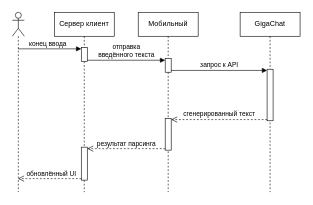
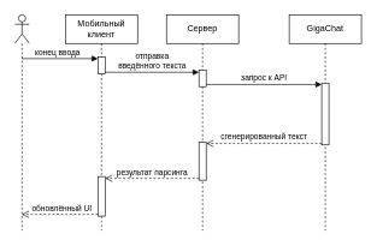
  <mxCell id="0" />
  <mxCell id="1" parent="0" />
- <mxCell id="2" value="Сервер клиент" style="shape=umlLifeline;perimeter=lifelinePerimeter;whiteSpace=wrap;html=1;container=1;dropTarget=0;collapsible=0;recursiveResize=0;outlineConnect=0;portConstraint=eastwest;newEdgeStyle={&quot;curved&quot;:0,&quot;rounded&quot;:0};" vertex="1" parent="1"><mxGeometry x="90" y="20" width="100" height="300" as="geometry" /></mxCell>
+ <mxCell id="2" value="Мобильный клиент" style="shape=umlLifeline;perimeter=lifelinePerimeter;whiteSpace=wrap;html=1;container=1;dropTarget=0;collapsible=0;recursiveResize=0;outlineConnect=0;portConstraint=eastwest;newEdgeStyle={&quot;curved&quot;:0,&quot;rounded&quot;:0};" vertex="1" parent="1"><mxGeometry x="90" y="20" width="100" height="300" as="geometry" /></mxCell>
  <mxCell id="3" value="" style="html=1;points=[[0,0,0,0,5],[0,1,0,0,-5],[1,0,0,0,5],[1,1,0,0,-5]];perimeter=orthogonalPerimeter;outlineConnect=0;targetShapes=umlLifeline;portConstraint=eastwest;newEdgeStyle={&quot;curved&quot;:0,&quot;rounded&quot;:0};" vertex="1" parent="2"><mxGeometry x="45" y="59" width="10" height="23" as="geometry" /></mxCell>
  <mxCell id="4" value="" style="html=1;points=[[0,0,0,0,5],[0,1,0,0,-5],[1,0,0,0,5],[1,1,0,0,-5]];perimeter=orthogonalPerimeter;outlineConnect=0;targetShapes=umlLifeline;portConstraint=eastwest;newEdgeStyle={&quot;curved&quot;:0,&quot;rounded&quot;:0};" vertex="1" parent="2"><mxGeometry x="45" y="225" width="10" height="55" as="geometry" /></mxCell>
- <mxCell id="5" value="Мобильный" style="shape=umlLifeline;perimeter=lifelinePerimeter;whiteSpace=wrap;html=1;container=1;dropTarget=0;collapsible=0;recursiveResize=0;outlineConnect=0;portConstraint=eastwest;newEdgeStyle={&quot;curved&quot;:0,&quot;rounded&quot;:0};size=40;" vertex="1" parent="1"><mxGeometry x="230" y="20" width="100" height="300" as="geometry" /></mxCell>
+ <mxCell id="5" value="Сервер" style="shape=umlLifeline;perimeter=lifelinePerimeter;whiteSpace=wrap;html=1;container=1;dropTarget=0;collapsible=0;recursiveResize=0;outlineConnect=0;portConstraint=eastwest;newEdgeStyle={&quot;curved&quot;:0,&quot;rounded&quot;:0};size=40;" vertex="1" parent="1"><mxGeometry x="230" y="20" width="100" height="300" as="geometry" /></mxCell>
  <mxCell id="6" value="" style="html=1;points=[[0,0,0,0,5],[0,1,0,0,-5],[1,0,0,0,5],[1,1,0,0,-5]];perimeter=orthogonalPerimeter;outlineConnect=0;targetShapes=umlLifeline;portConstraint=eastwest;newEdgeStyle={&quot;curved&quot;:0,&quot;rounded&quot;:0};" vertex="1" parent="5"><mxGeometry x="45" y="77" width="10" height="23" as="geometry" /></mxCell>
  <mxCell id="7" value="" style="html=1;points=[[0,0,0,0,5],[0,1,0,0,-5],[1,0,0,0,5],[1,1,0,0,-5]];perimeter=orthogonalPerimeter;outlineConnect=0;targetShapes=umlLifeline;portConstraint=eastwest;newEdgeStyle={&quot;curved&quot;:0,&quot;rounded&quot;:0};" vertex="1" parent="5"><mxGeometry x="45" y="177" width="10" height="53" as="geometry" /></mxCell>
  <mxCell id="8" value="GigaChat" style="shape=umlLifeline;perimeter=lifelinePerimeter;whiteSpace=wrap;html=1;container=1;dropTarget=0;collapsible=0;recursiveResize=0;outlineConnect=0;portConstraint=eastwest;newEdgeStyle={&quot;curved&quot;:0,&quot;rounded&quot;:0};size=40;" vertex="1" parent="1"><mxGeometry x="400" y="20" width="100" height="300" as="geometry" /></mxCell>
  <mxCell id="9" value="" style="html=1;points=[[0,0,0,0,5],[0,1,0,0,-5],[1,0,0,0,5],[1,1,0,0,-5]];perimeter=orthogonalPerimeter;outlineConnect=0;targetShapes=umlLifeline;portConstraint=eastwest;newEdgeStyle={&quot;curved&quot;:0,&quot;rounded&quot;:0};" vertex="1" parent="8"><mxGeometry x="45" y="95" width="10" height="86" as="geometry" /></mxCell>
  <mxCell id="10" value="отправка&lt;br&gt;введённого текста" style="html=1;verticalAlign=bottom;endArrow=block;curved=0;rounded=0;labelBackgroundColor=none;" edge="1" parent="1" target="6"><mxGeometry width="80" relative="1" as="geometry"><mxPoint x="145" y="100" as="sourcePoint" /><mxPoint x="250" y="100" as="targetPoint" /></mxGeometry></mxCell>
  <mxCell id="11" value="запрос к API" style="html=1;verticalAlign=bottom;endArrow=block;curved=0;rounded=0;labelBackgroundColor=none;" edge="1" parent="1"><mxGeometry width="80" relative="1" as="geometry"><mxPoint x="285" y="117" as="sourcePoint" /><mxPoint x="445" y="117" as="targetPoint" /></mxGeometry></mxCell>
  <mxCell id="12" value="сгенерированный текст" style="html=1;verticalAlign=bottom;endArrow=open;dashed=1;endSize=8;curved=0;rounded=0;labelBackgroundColor=none;" edge="1" parent="1"><mxGeometry relative="1" as="geometry"><mxPoint x="445" y="199" as="sourcePoint" /><mxPoint x="285" y="199" as="targetPoint" /></mxGeometry></mxCell>
  <mxCell id="13" value="" style="shape=umlLifeline;perimeter=lifelinePerimeter;whiteSpace=wrap;html=1;container=1;dropTarget=0;collapsible=0;recursiveResize=0;outlineConnect=0;portConstraint=eastwest;newEdgeStyle={&quot;curved&quot;:0,&quot;rounded&quot;:0};participant=umlActor;" vertex="1" parent="1"><mxGeometry x="20" y="20" width="20" height="300" as="geometry" /></mxCell>
  <mxCell id="14" value="конец ввода" style="html=1;verticalAlign=bottom;endArrow=block;curved=0;rounded=0;labelBackgroundColor=none;" edge="1" parent="1" source="13"><mxGeometry x="-0.062" width="80" relative="1" as="geometry"><mxPoint x="50.222" y="81" as="sourcePoint" /><mxPoint x="135" y="81" as="targetPoint" /><mxPoint as="offset" /></mxGeometry></mxCell>
  <mxCell id="15" value="результат парсинга" style="html=1;verticalAlign=bottom;endArrow=open;dashed=1;endSize=8;curved=0;rounded=0;labelBackgroundColor=none;" edge="1" parent="1"><mxGeometry relative="1" as="geometry"><mxPoint x="275" y="247.5" as="sourcePoint" /><mxPoint x="145" y="247.5" as="targetPoint" /></mxGeometry></mxCell>
  <mxCell id="16" value="обновлённый UI" style="html=1;verticalAlign=bottom;endArrow=open;dashed=1;endSize=8;curved=0;rounded=0;labelBackgroundColor=none;" edge="1" parent="1" target="13"><mxGeometry x="-0.043" relative="1" as="geometry"><mxPoint x="135" y="297.5" as="sourcePoint" /><mxPoint x="50.222" y="297.5" as="targetPoint" /><mxPoint as="offset" /></mxGeometry></mxCell>
